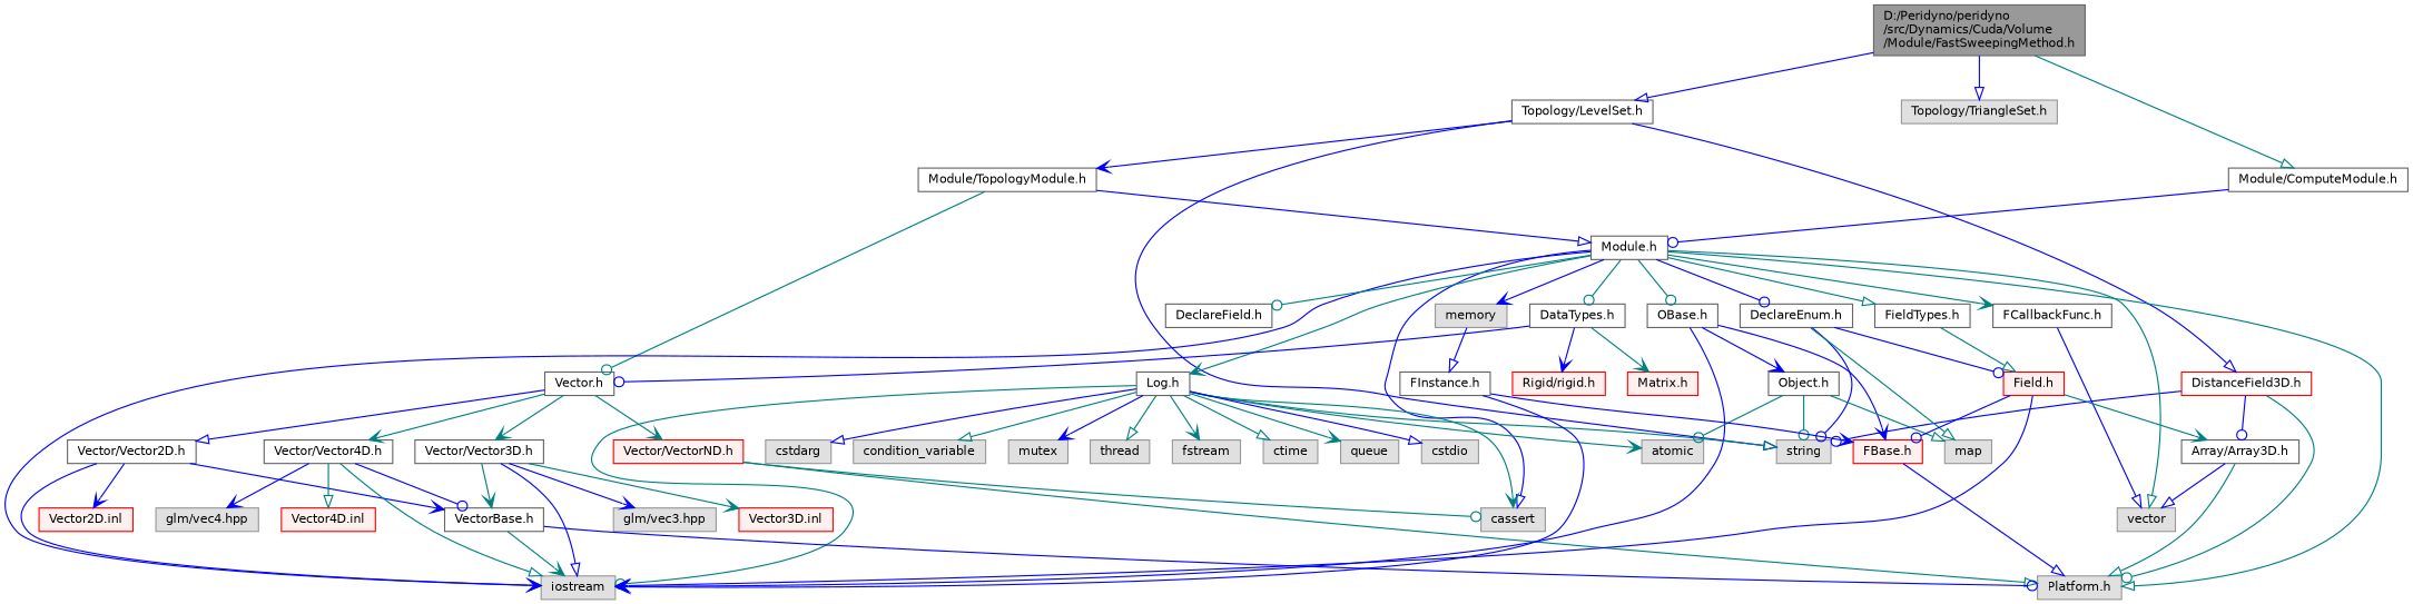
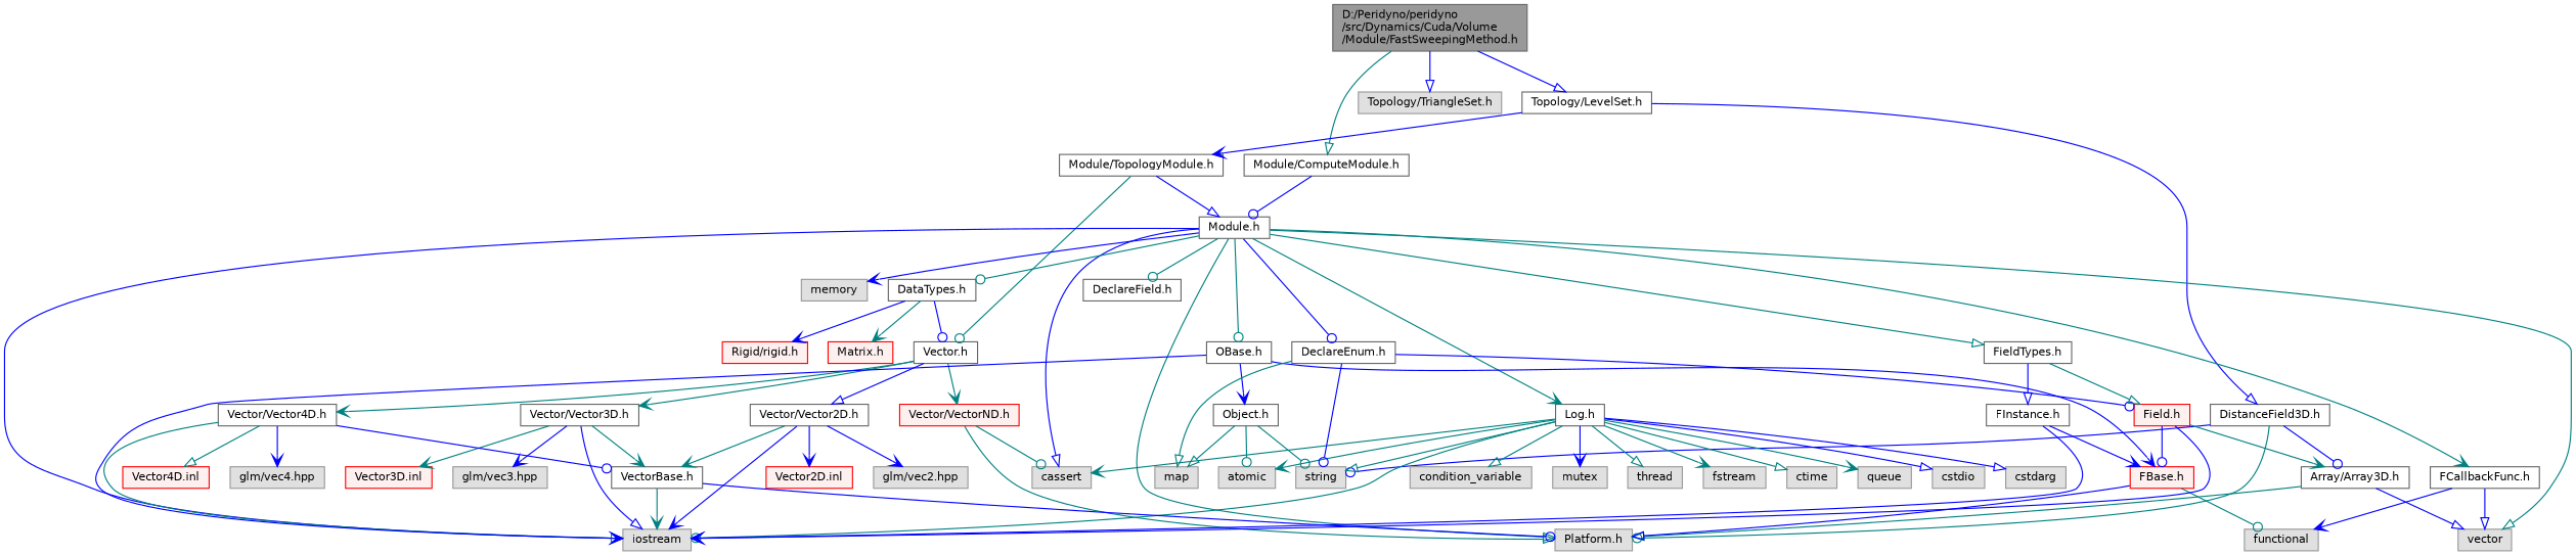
  digraph {
    node [color=grey60 fillcolor="#E0E0E0" fontname=Helvetica fontsize=10 shape=box style=filled]
    edge [arrowhead=vee color=blue fontname=Helvetica fontsize=10 labelfontname=Helvetica labelfontsize=10 style=solid]
    n1 [color=gray40 fillcolor=grey60 fontcolor=black height=0.2 label="D:/Peridyno/peridyno\l/src/Dynamics/Cuda/Volume\l/Module/FastSweepingMethod.h" width=0.4]
    n2 [color=grey40 fillcolor=white height=0.2 label="Topology/LevelSet.h" width=0.4]
    n3 [height=0.2 label="Topology/TriangleSet.h" width=0.4]
    n4 [color=grey40 fillcolor=white height=0.2 label="Module/ComputeModule.h" width=0.4]
    n5 [height=0.2 label=string width=0.4]
    n6 [color=grey40 fillcolor=white height=0.2 label="Module/TopologyModule.h" width=0.4]
-   n7 [color=red fillcolor=white height=0.2 label="DistanceField3D.h" width=0.4]
+   n7 [color=grey40 fillcolor=white height=0.2 label="DistanceField3D.h" width=0.4]
    n8 [color=grey40 fillcolor=white height=0.2 label="Module.h" width=0.4]
    n9 [color=grey40 fillcolor=white height=0.2 label="Vector.h" width=0.4]
    n10 [height=0.2 label="Platform.h" width=0.4]
    n11 [color=grey40 fillcolor=white height=0.2 label="Array/Array3D.h" width=0.4]
    n12 [color=grey40 fillcolor=white height=0.2 label="Vector/Vector2D.h" width=0.4]
    n13 [color=grey40 fillcolor=white height=0.2 label="Vector/Vector3D.h" width=0.4]
    n14 [color=grey40 fillcolor=white height=0.2 label="Vector/Vector4D.h" width=0.4]
    n15 [color=red fillcolor="#FFF0F0" height=0.2 label="Vector/VectorND.h" width=0.4]
    n16 [height=0.2 label=iostream width=0.4]
    n17 [height=0.2 label=cassert width=0.4]
    n18 [height=0.2 label=memory width=0.4]
    n19 [height=0.2 label=vector width=0.4]
    n20 [color=grey40 fillcolor=white height=0.2 label="OBase.h" width=0.4]
    n21 [color=grey40 fillcolor=white height=0.2 label="Log.h" width=0.4]
    n22 [color=grey40 fillcolor=white height=0.2 label="DataTypes.h" width=0.4]
    n23 [color=grey40 fillcolor=white height=0.2 label="DeclareEnum.h" width=0.4]
    n24 [color=grey40 fillcolor=white height=0.2 label="DeclareField.h" width=0.4]
    n25 [color=grey40 fillcolor=white height=0.2 label="FCallbackFunc.h" width=0.4]
    n26 [color=grey40 fillcolor=white height=0.2 label="FieldTypes.h" width=0.4]
+   n27 [height=0.2 label="glm/vec2.hpp" width=0.4]
    n28 [color=grey40 fillcolor=white height=0.2 label="VectorBase.h" width=0.4]
    n29 [color=red fillcolor="#FFF0F0" height=0.2 label="Vector2D.inl" width=0.4]
    n30 [height=0.2 label="glm/vec3.hpp" width=0.4]
    n31 [color=red fillcolor="#FFF0F0" height=0.2 label="Vector3D.inl" width=0.4]
    n32 [height=0.2 label="glm/vec4.hpp" width=0.4]
    n33 [color=red fillcolor="#FFF0F0" height=0.2 label="Vector4D.inl" width=0.4]
    n34 [color=red fillcolor="#FFF0F0" height=0.2 label="FBase.h" width=0.4]
    n35 [color=grey40 fillcolor=white height=0.2 label="Object.h" width=0.4]
    n36 [height=0.2 label=atomic width=0.4]
    n37 [height=0.2 label=mutex width=0.4]
    n38 [height=0.2 label=thread width=0.4]
    n39 [height=0.2 label=fstream width=0.4]
    n40 [height=0.2 label=ctime width=0.4]
    n41 [height=0.2 label=queue width=0.4]
    n42 [height=0.2 label=cstdio width=0.4]
    n43 [height=0.2 label=cstdarg width=0.4]
    n44 [height=0.2 label=condition_variable width=0.4]
    n45 [color=red fillcolor="#FFF0F0" height=0.2 label="Matrix.h" width=0.4]
    n46 [color=red fillcolor="#FFF0F0" height=0.2 label="Rigid/rigid.h" width=0.4]
    n47 [height=0.2 label=map width=0.4]
    n48 [color=red fillcolor="#FFF0F0" height=0.2 label="Field.h" width=0.4]
+   n49 [height=0.2 label=functional width=0.4]
    n50 [color=grey40 fillcolor=white height=0.2 label="FInstance.h" width=0.4]
    n1 -> n2 [arrowhead=onormal]
    n1 -> n3 [arrowhead=onormal]
    n1 -> n4 [arrowhead=onormal color=teal]
-   n2 -> n5 [arrowhead=onormal]
    n2 -> n6
    n2 -> n7 [arrowhead=onormal]
    n4 -> n8 [arrowhead=odot]
    n6 -> n8 [arrowhead=onormal]
    n6 -> n9 [arrowhead=odot color=teal]
    n7 -> n5 [arrowhead=odot]
    n7 -> n10 [arrowhead=odot color=teal]
    n7 -> n11 [arrowhead=odot]
    n8 -> n10 [arrowhead=onormal color=teal]
    n8 -> n16
    n8 -> n17 [arrowhead=onormal]
    n8 -> n18
    n8 -> n19 [arrowhead=onormal color=teal]
    n8 -> n20 [arrowhead=odot color=teal]
    n8 -> n21 [color=teal]
    n8 -> n22 [arrowhead=odot color=teal]
    n8 -> n23 [arrowhead=odot]
    n8 -> n24 [arrowhead=odot color=teal]
    n8 -> n25 [color=teal]
    n8 -> n26 [arrowhead=onormal color=teal]
    n9 -> n12 [arrowhead=onormal]
    n9 -> n13 [color=teal]
    n9 -> n14 [color=teal]
    n9 -> n15 [color=teal]
    n11 -> n10 [arrowhead=onormal color=teal]
    n11 -> n19 [arrowhead=onormal]
    n12 -> n16
-   n12 -> n28
+   n12 -> n27
+   n12 -> n28 [color=teal]
    n12 -> n29
    n13 -> n16 [arrowhead=onormal]
    n13 -> n28 [color=teal]
    n13 -> n30
    n13 -> n31 [color=teal]
    n14 -> n16 [arrowhead=onormal color=teal]
    n14 -> n28 [arrowhead=odot]
    n14 -> n32
    n14 -> n33 [arrowhead=onormal color=teal]
    n15 -> n10 [arrowhead=onormal color=teal]
    n15 -> n17 [arrowhead=odot color=teal]
    n20 -> n16
    n20 -> n34
    n20 -> n35
    n21 -> n5 [arrowhead=onormal color=teal]
    n21 -> n16 [arrowhead=odot color=teal]
    n21 -> n17 [color=teal]
    n21 -> n36 [color=teal]
    n21 -> n37
    n21 -> n38 [arrowhead=onormal color=teal]
    n21 -> n39 [color=teal]
    n21 -> n40 [arrowhead=onormal color=teal]
    n21 -> n41 [color=teal]
    n21 -> n42 [arrowhead=onormal]
    n21 -> n43 [arrowhead=onormal]
    n21 -> n44 [arrowhead=onormal color=teal]
    n22 -> n9 [arrowhead=odot]
    n22 -> n45 [color=teal]
    n22 -> n46
    n23 -> n5 [arrowhead=odot]
    n23 -> n47 [arrowhead=onormal color=teal]
    n23 -> n48 [arrowhead=odot]
    n25 -> n19 [arrowhead=onormal]
+   n25 -> n49
    n26 -> n48 [arrowhead=onormal color=teal]
-   n18 -> n50 [arrowhead=onormal]
+   n26 -> n50 [arrowhead=onormal]
    n28 -> n10 [arrowhead=odot]
    n28 -> n16 [color=teal]
    n34 -> n10 [arrowhead=onormal]
+   n34 -> n49 [arrowhead=odot color=teal]
    n35 -> n5 [arrowhead=odot color=teal]
    n35 -> n36 [arrowhead=odot color=teal]
    n35 -> n47 [arrowhead=onormal color=teal]
    n48 -> n11 [color=teal]
    n48 -> n16
    n48 -> n34 [arrowhead=odot]
    n50 -> n16
    n50 -> n34
  }
